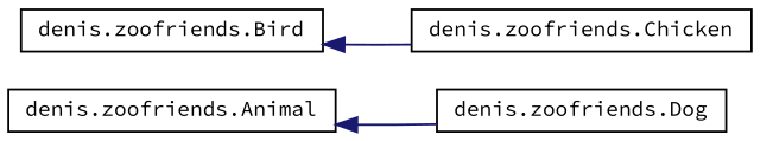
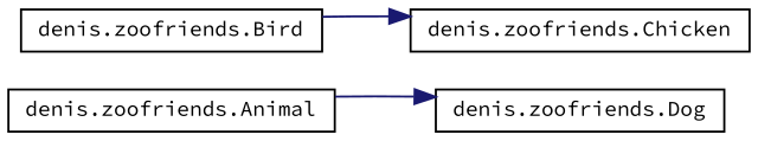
  digraph {
    fontname="Source Code Pro"
    rankdir=LR
    node [color=black fillcolor=white fontname="Source Code Pro" fontsize=10 shape=record style=filled]
    edge [color=midnightblue dir=back fontname="Source Code Pro" fontsize=10 labelfontname=Helvetica labelfontsize=10 style=solid]
    n1 [height=0.2 label="denis.zoofriends.Animal" width=0.4]
    n2 [height=0.2 label="denis.zoofriends.Dog" width=0.4]
    n3 [height=0.2 label="denis.zoofriends.Bird" width=0.4]
    n4 [height=0.2 label="denis.zoofriends.Chicken" width=0.4]
-   n1 -> n2
-   n3 -> n4
+   n2 -> n1
+   n4 -> n3
  }
